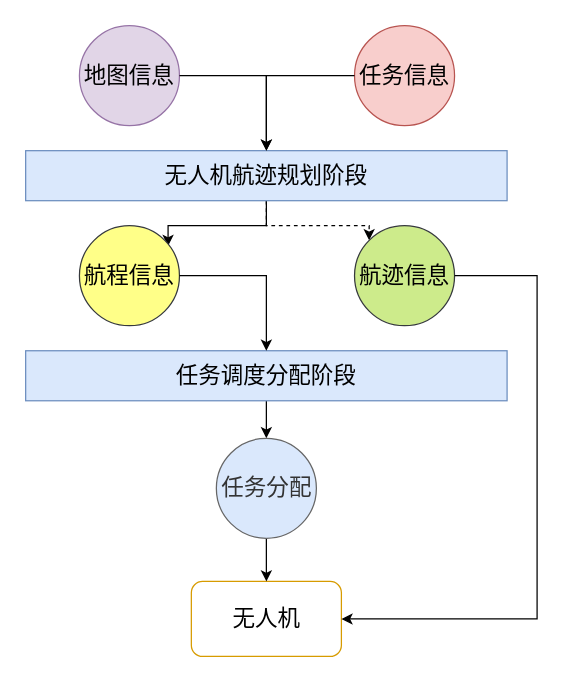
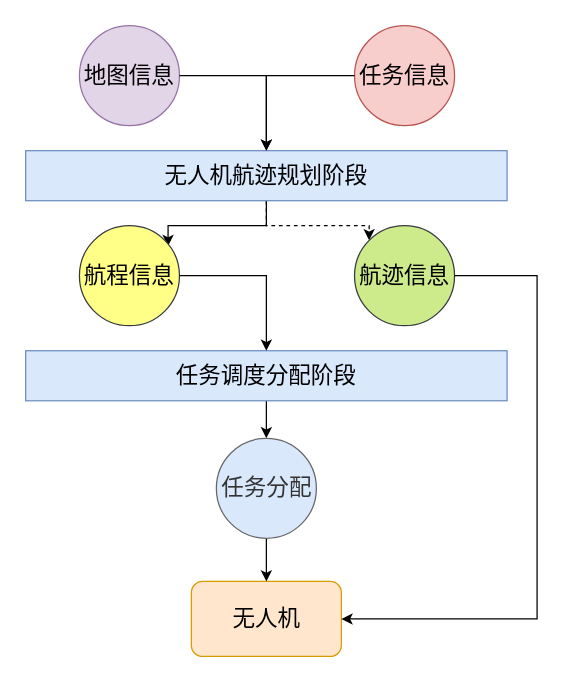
  <mxCell id="0" />
  <mxCell id="1" parent="0" />
  <mxCell id="2" style="edgeStyle=orthogonalEdgeStyle;rounded=0;orthogonalLoop=1;jettySize=auto;html=1;exitX=0.5;exitY=1;exitDx=0;exitDy=0;entryX=0.886;entryY=0.204;entryDx=0;entryDy=0;entryPerimeter=0;fontSize=18;" edge="1" parent="1" source="4" target="11"><mxGeometry relative="1" as="geometry" /></mxCell>
  <mxCell id="3" style="edgeStyle=orthogonalEdgeStyle;rounded=0;orthogonalLoop=1;jettySize=auto;html=1;exitX=0.5;exitY=1;exitDx=0;exitDy=0;entryX=0;entryY=0;entryDx=0;entryDy=0;fontSize=18;dashed=1;" edge="1" parent="1" source="4" target="12"><mxGeometry relative="1" as="geometry" /></mxCell>
  <mxCell id="4" value="无人机航迹规划阶段" style="rounded=0;whiteSpace=wrap;html=1;fontSize=18;fillColor=#dae8fc;strokeColor=#6c8ebf;" vertex="1" parent="1"><mxGeometry x="20" y="120" width="385" height="40" as="geometry" /></mxCell>
  <mxCell id="5" value="" style="group" vertex="1" connectable="0" parent="1"><mxGeometry x="63" y="20" width="300" height="80" as="geometry" /></mxCell>
  <mxCell id="6" value="地图信息" style="ellipse;whiteSpace=wrap;html=1;aspect=fixed;fontSize=18;fillColor=#e1d5e7;strokeColor=#9673a6;" vertex="1" parent="5"><mxGeometry width="80" height="80" as="geometry" /></mxCell>
  <mxCell id="7" value="任务信息" style="ellipse;whiteSpace=wrap;html=1;aspect=fixed;fontSize=18;fillColor=#f8cecc;strokeColor=#b85450;" vertex="1" parent="5"><mxGeometry x="220" width="80" height="80" as="geometry" /></mxCell>
  <mxCell id="8" style="edgeStyle=orthogonalEdgeStyle;rounded=0;orthogonalLoop=1;jettySize=auto;html=1;exitX=1;exitY=0.5;exitDx=0;exitDy=0;entryX=0.5;entryY=0;entryDx=0;entryDy=0;fontSize=18;" edge="1" parent="1" source="6" target="4"><mxGeometry relative="1" as="geometry" /></mxCell>
  <mxCell id="9" style="edgeStyle=orthogonalEdgeStyle;rounded=0;orthogonalLoop=1;jettySize=auto;html=1;exitX=0;exitY=0.5;exitDx=0;exitDy=0;entryX=0.5;entryY=0;entryDx=0;entryDy=0;fontSize=18;" edge="1" parent="1" source="7" target="4"><mxGeometry relative="1" as="geometry" /></mxCell>
  <mxCell id="10" value="" style="group" vertex="1" connectable="0" parent="1"><mxGeometry x="63" y="180" width="300" height="80" as="geometry" /></mxCell>
  <mxCell id="11" value="航程信息" style="ellipse;whiteSpace=wrap;html=1;aspect=fixed;fontSize=18;fillColor=#ffff88;strokeColor=#36393d;" vertex="1" parent="10"><mxGeometry width="80" height="80" as="geometry" /></mxCell>
  <mxCell id="12" value="航迹信息" style="ellipse;whiteSpace=wrap;html=1;aspect=fixed;fontSize=18;fillColor=#cdeb8b;strokeColor=#36393d;" vertex="1" parent="10"><mxGeometry x="220" width="80" height="80" as="geometry" /></mxCell>
- <mxCell id="13" value="无人机" style="rounded=1;whiteSpace=wrap;html=1;fontSize=18;fillColor=#ffffff;strokeColor=#d79b00;" vertex="1" parent="1"><mxGeometry x="152.5" y="464.5" width="120" height="60" as="geometry" /></mxCell>
+ <mxCell id="13" value="无人机" style="rounded=1;whiteSpace=wrap;html=1;fontSize=18;fillColor=#ffe6cc;strokeColor=#d79b00;" vertex="1" parent="1"><mxGeometry x="152.5" y="464.5" width="120" height="60" as="geometry" /></mxCell>
  <mxCell id="14" style="edgeStyle=orthogonalEdgeStyle;rounded=0;orthogonalLoop=1;jettySize=auto;html=1;exitX=0.5;exitY=1;exitDx=0;exitDy=0;entryX=0.5;entryY=0;entryDx=0;entryDy=0;fontSize=18;" edge="1" parent="1" source="15" target="19"><mxGeometry relative="1" as="geometry" /></mxCell>
  <mxCell id="15" value="任务调度分配阶段" style="rounded=0;whiteSpace=wrap;html=1;fontSize=18;fillColor=#dae8fc;strokeColor=#6c8ebf;" vertex="1" parent="1"><mxGeometry x="20" y="280" width="385" height="40" as="geometry" /></mxCell>
  <mxCell id="16" style="edgeStyle=orthogonalEdgeStyle;rounded=0;orthogonalLoop=1;jettySize=auto;html=1;exitX=1;exitY=0.5;exitDx=0;exitDy=0;entryX=0.5;entryY=0;entryDx=0;entryDy=0;fontSize=18;" edge="1" parent="1" source="11" target="15"><mxGeometry relative="1" as="geometry" /></mxCell>
  <mxCell id="17" style="edgeStyle=orthogonalEdgeStyle;rounded=0;orthogonalLoop=1;jettySize=auto;html=1;exitX=1;exitY=0.5;exitDx=0;exitDy=0;entryX=1;entryY=0.5;entryDx=0;entryDy=0;fontSize=18;" edge="1" parent="1" source="12" target="13"><mxGeometry relative="1" as="geometry"><Array as="points"><mxPoint x="429" y="220" /><mxPoint x="429" y="495" /><mxPoint x="272" y="495" /></Array></mxGeometry></mxCell>
  <mxCell id="18" style="edgeStyle=orthogonalEdgeStyle;rounded=0;orthogonalLoop=1;jettySize=auto;html=1;exitX=0.5;exitY=1;exitDx=0;exitDy=0;entryX=0.5;entryY=0;entryDx=0;entryDy=0;fontSize=18;" edge="1" parent="1" source="19" target="13"><mxGeometry relative="1" as="geometry" /></mxCell>
  <mxCell id="19" value="任务分配" style="ellipse;whiteSpace=wrap;html=1;aspect=fixed;fontSize=18;fillColor=#dae8fc;strokeColor=#666666;fontColor=#333333;" vertex="1" parent="1"><mxGeometry x="172.5" y="350" width="80" height="80" as="geometry" /></mxCell>
